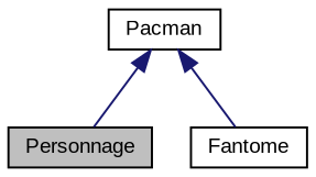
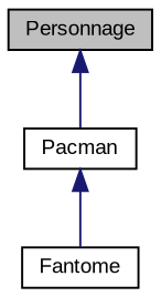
  digraph {
    fontname="Liberation Sans"
    node [color=black fillcolor=white fontname="Liberation Sans" fontsize=10 shape=record style=filled]
    edge [color=midnightblue dir=back fontname="Liberation Sans" fontsize=10 labelfontname=Helvetica labelfontsize=10 style=solid]
    n1 [fillcolor=grey75 fontcolor=black height=0.2 label=Personnage width=0.4]
    n2 [height=0.2 label=Pacman width=0.4]
    n3 [height=0.2 label=Fantome width=0.4]
-   n2 -> n1
+   n1 -> n2
    n2 -> n3
  }
